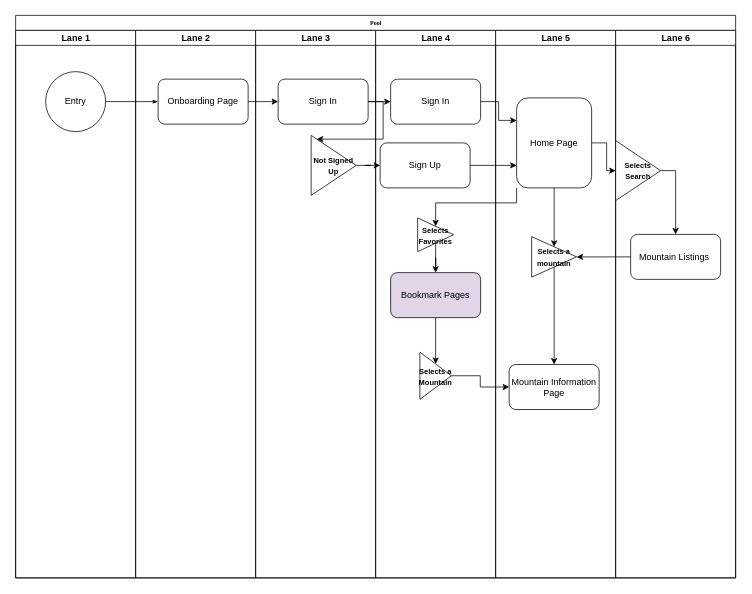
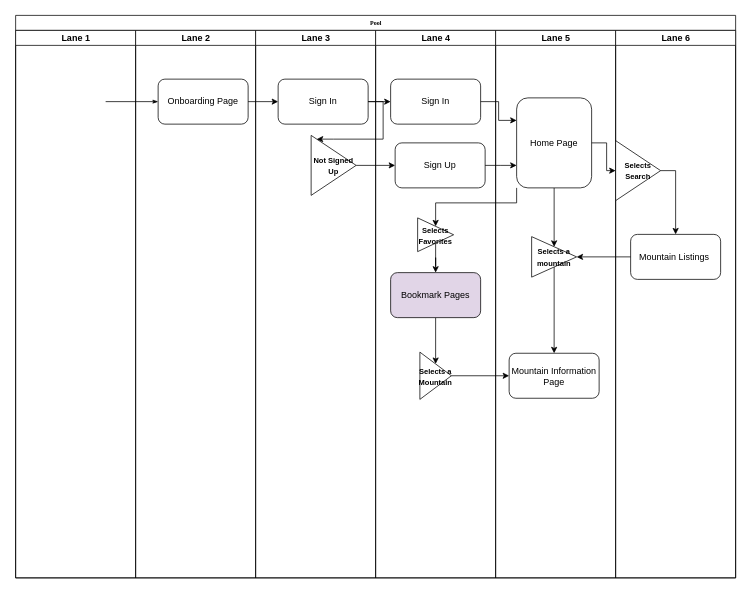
  <mxCell id="0" />
  <mxCell id="1" parent="0" />
  <mxCell id="2" value="Pool" style="swimlane;html=1;childLayout=stackLayout;startSize=20;rounded=0;shadow=0;labelBackgroundColor=none;strokeWidth=1;fontFamily=Verdana;fontSize=8;align=center;" parent="1" vertex="1"><mxGeometry x="20" y="20" width="960" height="750" as="geometry" /></mxCell>
  <mxCell id="3" value="Lane 1" style="swimlane;html=1;startSize=20;" parent="2" vertex="1"><mxGeometry y="20" width="160" height="730" as="geometry" /></mxCell>
- <mxCell id="4" value="Entry" style="ellipse;whiteSpace=wrap;html=1;aspect=fixed;" vertex="1" parent="3"><mxGeometry x="40" y="55" width="80" height="80" as="geometry" /></mxCell>
  <mxCell id="5" style="edgeStyle=orthogonalEdgeStyle;rounded=1;html=1;labelBackgroundColor=none;startArrow=none;startFill=0;startSize=5;endArrow=classicThin;endFill=1;endSize=5;jettySize=auto;orthogonalLoop=1;strokeWidth=1;fontFamily=Verdana;fontSize=8" parent="2" edge="1"><mxGeometry relative="1" as="geometry"><mxPoint x="120" y="115" as="sourcePoint" /><mxPoint x="190" y="115" as="targetPoint" /></mxGeometry></mxCell>
  <mxCell id="6" value="Lane 2" style="swimlane;html=1;startSize=20;" parent="2" vertex="1"><mxGeometry x="160" y="20" width="160" height="730" as="geometry" /></mxCell>
  <mxCell id="7" value="Onboarding Page" style="rounded=1;whiteSpace=wrap;html=1;" vertex="1" parent="6"><mxGeometry x="30" y="65" width="120" height="60" as="geometry" /></mxCell>
  <mxCell id="8" value="Lane 3" style="swimlane;html=1;startSize=20;" parent="2" vertex="1"><mxGeometry x="320" y="20" width="160" height="730" as="geometry" /></mxCell>
  <mxCell id="9" value="Sign In" style="rounded=1;whiteSpace=wrap;html=1;" vertex="1" parent="8"><mxGeometry x="30" y="65" width="120" height="60" as="geometry" /></mxCell>
  <mxCell id="10" value="&lt;font style=&quot;font-size: 10px&quot;&gt;&lt;b&gt;Not Signed Up&lt;/b&gt;&lt;/font&gt;" style="triangle;whiteSpace=wrap;html=1;rotation=0;" vertex="1" parent="8"><mxGeometry x="74" y="140" width="60" height="80" as="geometry" /></mxCell>
  <mxCell id="11" style="edgeStyle=orthogonalEdgeStyle;rounded=0;orthogonalLoop=1;jettySize=auto;html=1;exitX=1;exitY=0.5;exitDx=0;exitDy=0;" edge="1" parent="8" source="9" target="10"><mxGeometry relative="1" as="geometry" /></mxCell>
  <mxCell id="12" value="Lane 4" style="swimlane;html=1;startSize=20;" parent="2" vertex="1"><mxGeometry x="480" y="20" width="160" height="730" as="geometry" /></mxCell>
  <mxCell id="13" value="Sign In" style="rounded=1;whiteSpace=wrap;html=1;" vertex="1" parent="12"><mxGeometry x="20" y="65" width="120" height="60" as="geometry" /></mxCell>
- <mxCell id="14" value="Sign Up" style="rounded=1;whiteSpace=wrap;html=1;" vertex="1" parent="12"><mxGeometry x="6" y="150" width="120" height="60" as="geometry" /></mxCell>
+ <mxCell id="14" value="Sign Up" style="rounded=1;whiteSpace=wrap;html=1;" vertex="1" parent="12"><mxGeometry x="26" y="150" width="120" height="60" as="geometry" /></mxCell>
  <mxCell id="15" style="edgeStyle=orthogonalEdgeStyle;rounded=0;orthogonalLoop=1;jettySize=auto;html=1;exitX=0.5;exitY=1;exitDx=0;exitDy=0;" edge="1" parent="12" source="16" target="18"><mxGeometry relative="1" as="geometry" /></mxCell>
  <mxCell id="16" value="&lt;font style=&quot;font-size: 10px&quot;&gt;&lt;b&gt;Selects Favorites&lt;/b&gt;&lt;/font&gt;" style="triangle;whiteSpace=wrap;html=1;rotation=0;" vertex="1" parent="12"><mxGeometry x="56" y="250" width="48" height="45" as="geometry" /></mxCell>
  <mxCell id="17" style="edgeStyle=orthogonalEdgeStyle;rounded=0;orthogonalLoop=1;jettySize=auto;html=1;exitX=0.5;exitY=1;exitDx=0;exitDy=0;" edge="1" parent="12" source="18" target="19"><mxGeometry relative="1" as="geometry" /></mxCell>
  <mxCell id="18" value="Bookmark Pages" style="rounded=1;whiteSpace=wrap;html=1;fillColor=#e1d5e7;" vertex="1" parent="12"><mxGeometry x="20" y="323" width="120" height="60" as="geometry" /></mxCell>
  <mxCell id="19" value="&lt;font style=&quot;font-size: 10px&quot;&gt;&lt;b&gt;Selects a Mountain&lt;/b&gt;&lt;/font&gt;" style="triangle;whiteSpace=wrap;html=1;rotation=0;" vertex="1" parent="12"><mxGeometry x="59" y="429" width="42" height="63" as="geometry" /></mxCell>
  <mxCell id="20" value="Lane 5" style="swimlane;html=1;startSize=20;" parent="2" vertex="1"><mxGeometry x="640" y="20" width="160" height="730" as="geometry" /></mxCell>
  <mxCell id="21" style="edgeStyle=orthogonalEdgeStyle;rounded=0;orthogonalLoop=1;jettySize=auto;html=1;exitX=0.5;exitY=1;exitDx=0;exitDy=0;entryX=0.5;entryY=0;entryDx=0;entryDy=0;" edge="1" parent="20" source="22" target="24"><mxGeometry relative="1" as="geometry" /></mxCell>
  <mxCell id="22" value="Home Page" style="rounded=1;whiteSpace=wrap;html=1;" vertex="1" parent="20"><mxGeometry x="28" y="90" width="100" height="120" as="geometry" /></mxCell>
  <mxCell id="23" style="edgeStyle=orthogonalEdgeStyle;rounded=0;orthogonalLoop=1;jettySize=auto;html=1;exitX=0.5;exitY=1;exitDx=0;exitDy=0;" edge="1" parent="20" source="24" target="25"><mxGeometry relative="1" as="geometry" /></mxCell>
  <mxCell id="24" value="&lt;font style=&quot;font-size: 10px&quot;&gt;&lt;b&gt;Selects a mountain&lt;/b&gt;&lt;/font&gt;" style="triangle;whiteSpace=wrap;html=1;rotation=0;" vertex="1" parent="20"><mxGeometry x="48" y="275" width="60" height="54" as="geometry" /></mxCell>
- <mxCell id="25" value="Mountain Information Page" style="rounded=1;whiteSpace=wrap;html=1;" vertex="1" parent="20"><mxGeometry x="18" y="445.5" width="120" height="60" as="geometry" /></mxCell>
+ <mxCell id="25" value="Mountain Information Page" style="rounded=1;whiteSpace=wrap;html=1;" vertex="1" parent="20"><mxGeometry x="18" y="430.5" width="120" height="60" as="geometry" /></mxCell>
  <mxCell id="26" value="Lane 6" style="swimlane;html=1;startSize=20;" parent="2" vertex="1"><mxGeometry x="800" y="20" width="160" height="730" as="geometry" /></mxCell>
  <mxCell id="27" style="edgeStyle=orthogonalEdgeStyle;rounded=0;orthogonalLoop=1;jettySize=auto;html=1;exitX=1;exitY=0.5;exitDx=0;exitDy=0;entryX=0.5;entryY=0;entryDx=0;entryDy=0;" edge="1" parent="26" source="28" target="29"><mxGeometry relative="1" as="geometry" /></mxCell>
  <mxCell id="28" value="&lt;font style=&quot;font-size: 10px&quot;&gt;&lt;b&gt;Selects Search&lt;/b&gt;&lt;/font&gt;" style="triangle;whiteSpace=wrap;html=1;rotation=0;" vertex="1" parent="26"><mxGeometry y="147" width="60" height="80" as="geometry" /></mxCell>
  <mxCell id="29" value="Mountain Listings&amp;nbsp;" style="rounded=1;whiteSpace=wrap;html=1;" vertex="1" parent="26"><mxGeometry x="20" y="272" width="120" height="60" as="geometry" /></mxCell>
  <mxCell id="30" style="edgeStyle=orthogonalEdgeStyle;rounded=0;orthogonalLoop=1;jettySize=auto;html=1;exitX=1;exitY=0.5;exitDx=0;exitDy=0;entryX=0;entryY=0.5;entryDx=0;entryDy=0;" edge="1" parent="2" source="7" target="9"><mxGeometry relative="1" as="geometry" /></mxCell>
  <mxCell id="31" style="edgeStyle=orthogonalEdgeStyle;rounded=0;orthogonalLoop=1;jettySize=auto;html=1;exitX=1;exitY=0.5;exitDx=0;exitDy=0;entryX=0;entryY=0.5;entryDx=0;entryDy=0;" edge="1" parent="2" source="9" target="13"><mxGeometry relative="1" as="geometry" /></mxCell>
  <mxCell id="32" style="edgeStyle=orthogonalEdgeStyle;rounded=0;orthogonalLoop=1;jettySize=auto;html=1;exitX=1;exitY=0.5;exitDx=0;exitDy=0;" edge="1" parent="2" source="10" target="14"><mxGeometry relative="1" as="geometry" /></mxCell>
  <mxCell id="33" style="edgeStyle=orthogonalEdgeStyle;rounded=0;orthogonalLoop=1;jettySize=auto;html=1;exitX=1;exitY=0.5;exitDx=0;exitDy=0;" edge="1" parent="2" source="14"><mxGeometry relative="1" as="geometry"><mxPoint x="668" y="200" as="targetPoint" /></mxGeometry></mxCell>
  <mxCell id="34" style="edgeStyle=orthogonalEdgeStyle;rounded=0;orthogonalLoop=1;jettySize=auto;html=1;exitX=1;exitY=0.5;exitDx=0;exitDy=0;entryX=0;entryY=0.25;entryDx=0;entryDy=0;" edge="1" parent="2" source="13" target="22"><mxGeometry relative="1" as="geometry" /></mxCell>
  <mxCell id="35" style="edgeStyle=orthogonalEdgeStyle;rounded=0;orthogonalLoop=1;jettySize=auto;html=1;exitX=0;exitY=1;exitDx=0;exitDy=0;entryX=0.5;entryY=0;entryDx=0;entryDy=0;" edge="1" parent="2" source="22" target="16"><mxGeometry relative="1" as="geometry" /></mxCell>
  <mxCell id="36" style="edgeStyle=orthogonalEdgeStyle;rounded=0;orthogonalLoop=1;jettySize=auto;html=1;exitX=1;exitY=0.5;exitDx=0;exitDy=0;" edge="1" parent="2" source="22" target="28"><mxGeometry relative="1" as="geometry" /></mxCell>
  <mxCell id="37" style="edgeStyle=orthogonalEdgeStyle;rounded=0;orthogonalLoop=1;jettySize=auto;html=1;exitX=0;exitY=0.5;exitDx=0;exitDy=0;" edge="1" parent="2" source="29" target="24"><mxGeometry relative="1" as="geometry" /></mxCell>
  <mxCell id="38" style="edgeStyle=orthogonalEdgeStyle;rounded=0;orthogonalLoop=1;jettySize=auto;html=1;exitX=1;exitY=0.5;exitDx=0;exitDy=0;entryX=0;entryY=0.5;entryDx=0;entryDy=0;" edge="1" parent="2" source="19" target="25"><mxGeometry relative="1" as="geometry" /></mxCell>
